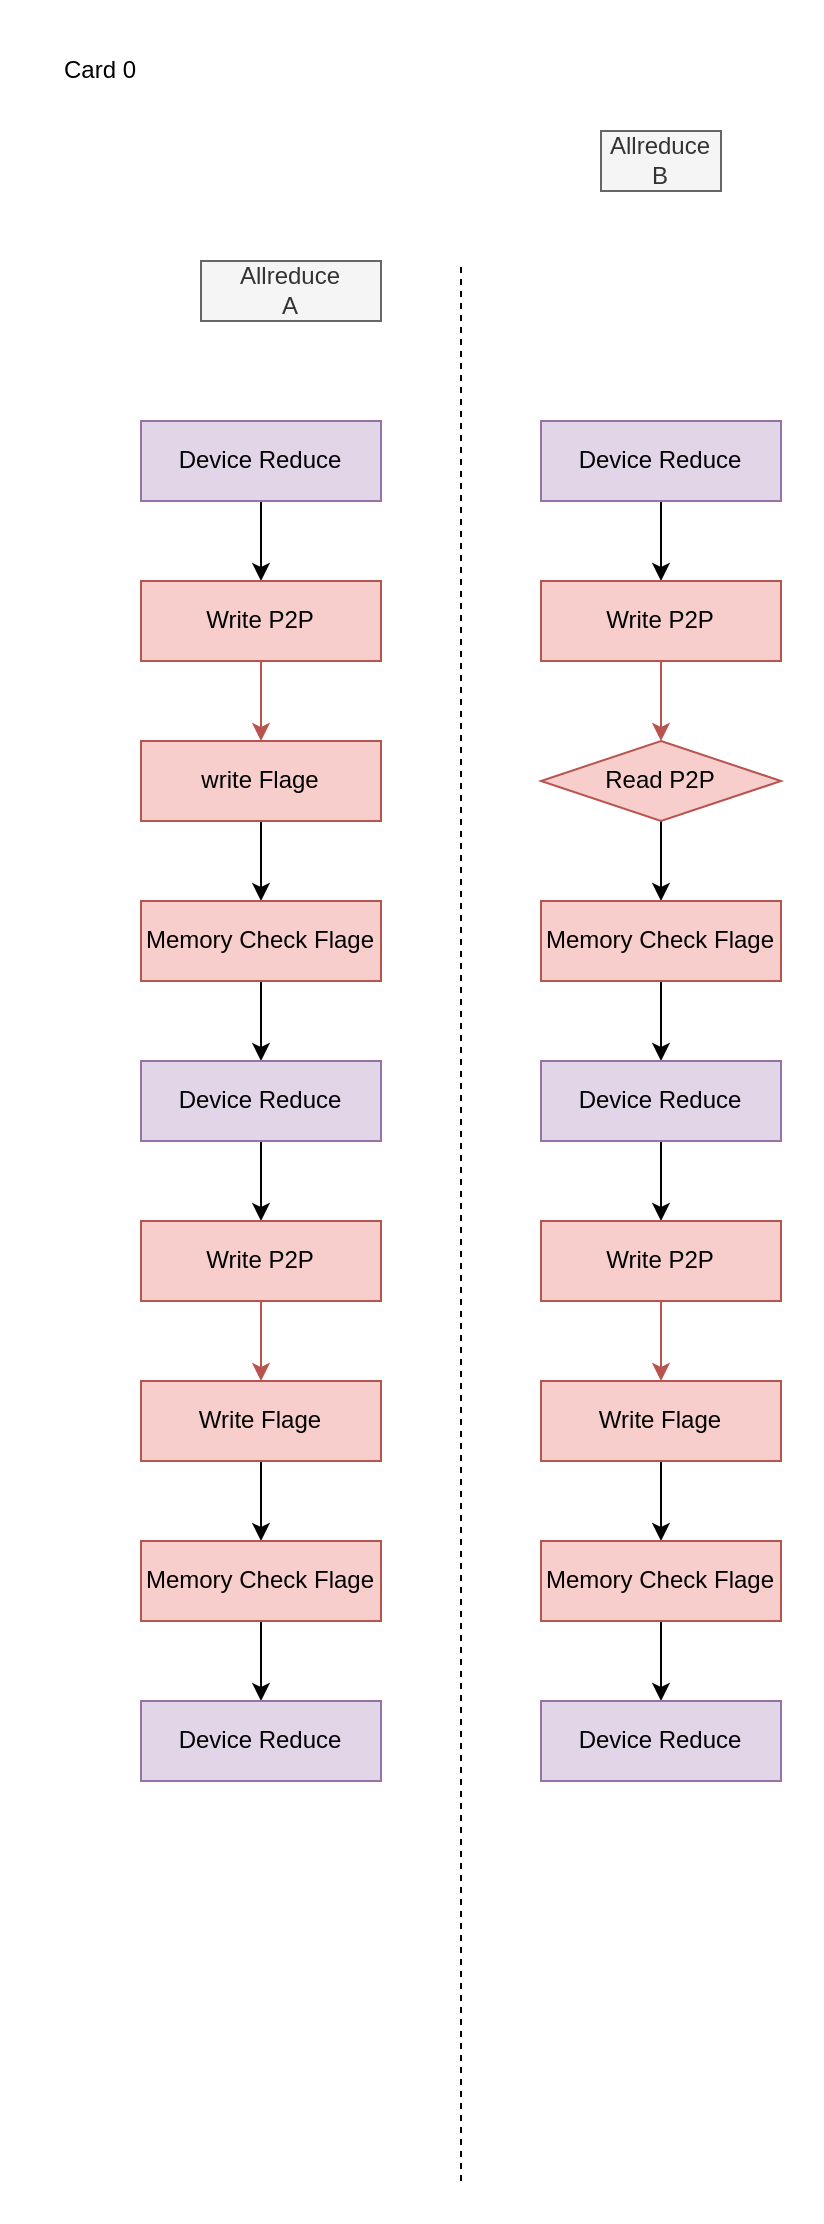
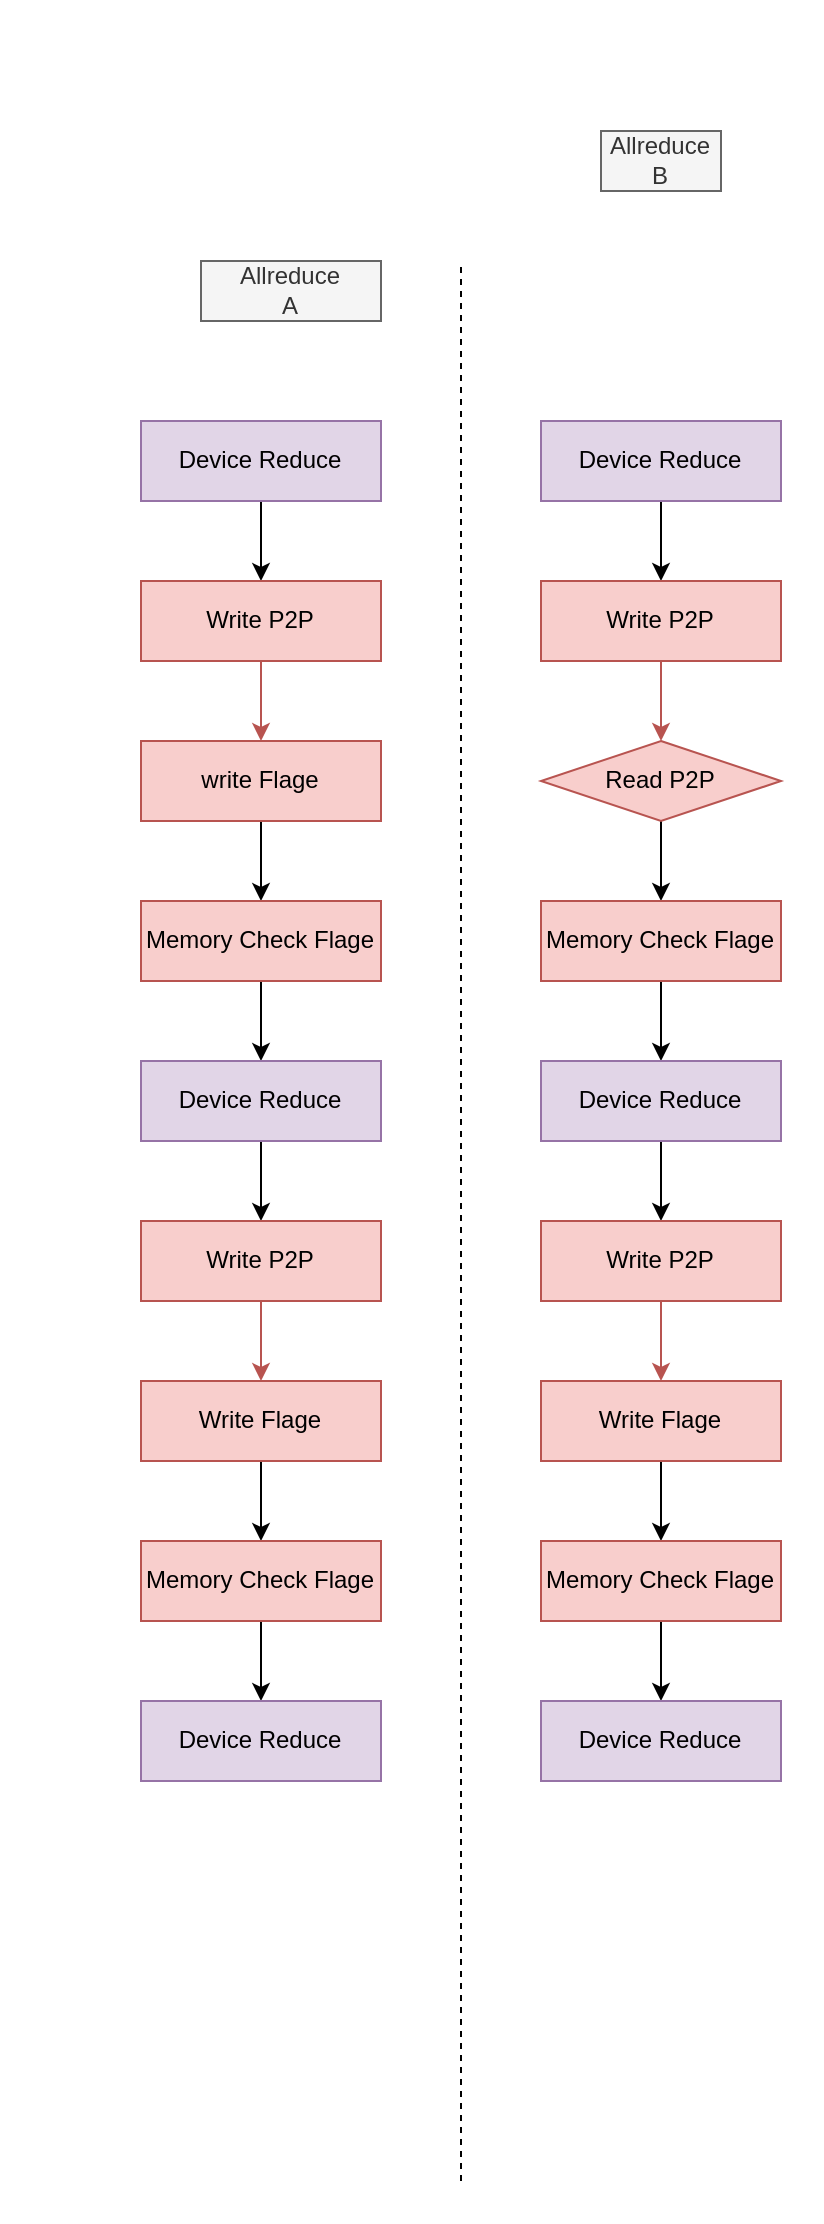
  <mxCell id="0" />
  <mxCell id="1" parent="0" />
  <mxCell id="2" value="" style="endArrow=none;dashed=1;html=1;rounded=0;" parent="1" edge="1"><mxGeometry width="50" height="50" relative="1" as="geometry"><mxPoint x="230" y="1090" as="sourcePoint" /><mxPoint x="230" y="130" as="targetPoint" /></mxGeometry></mxCell>
  <mxCell id="3" value="" style="edgeStyle=orthogonalEdgeStyle;rounded=0;orthogonalLoop=1;jettySize=auto;html=1;fillColor=#d5e8d4;strokeColor=#000000;" parent="1" source="4" target="6" edge="1"><mxGeometry relative="1" as="geometry" /></mxCell>
  <mxCell id="4" value="Device Reduce" style="rounded=0;whiteSpace=wrap;html=1;fillColor=#e1d5e7;strokeColor=#9673a6;" parent="1" vertex="1"><mxGeometry x="70" y="210" width="120" height="40" as="geometry" /></mxCell>
  <mxCell id="5" value="" style="edgeStyle=orthogonalEdgeStyle;rounded=0;orthogonalLoop=1;jettySize=auto;html=1;fillColor=#f8cecc;strokeColor=#b85450;" parent="1" source="6" target="8" edge="1"><mxGeometry relative="1" as="geometry" /></mxCell>
  <mxCell id="6" value="Write P2P" style="rounded=0;whiteSpace=wrap;html=1;fillColor=#f8cecc;strokeColor=#b85450;" parent="1" vertex="1"><mxGeometry x="70" y="290" width="120" height="40" as="geometry" /></mxCell>
  <mxCell id="7" value="" style="edgeStyle=orthogonalEdgeStyle;rounded=0;orthogonalLoop=1;jettySize=auto;html=1;" edge="1" parent="1" source="8" target="10"><mxGeometry relative="1" as="geometry" /></mxCell>
  <mxCell id="8" value="write Flage" style="rounded=0;whiteSpace=wrap;html=1;fillColor=#f8cecc;strokeColor=#b85450;" parent="1" vertex="1"><mxGeometry x="70" y="370" width="120" height="40" as="geometry" /></mxCell>
  <mxCell id="9" value="" style="edgeStyle=orthogonalEdgeStyle;rounded=0;orthogonalLoop=1;jettySize=auto;html=1;fillColor=#d5e8d4;strokeColor=#000000;" parent="1" source="10" target="12" edge="1"><mxGeometry relative="1" as="geometry" /></mxCell>
  <mxCell id="10" value="Memory Check Flage" style="rounded=0;whiteSpace=wrap;html=1;fillColor=#f8cecc;strokeColor=#b85450;" parent="1" vertex="1"><mxGeometry x="70" y="450" width="120" height="40" as="geometry" /></mxCell>
  <mxCell id="11" value="" style="edgeStyle=orthogonalEdgeStyle;rounded=0;orthogonalLoop=1;jettySize=auto;html=1;" parent="1" source="12" target="27" edge="1"><mxGeometry relative="1" as="geometry" /></mxCell>
  <mxCell id="12" value="Device Reduce" style="rounded=0;whiteSpace=wrap;html=1;fillColor=#e1d5e7;strokeColor=#9673a6;" parent="1" vertex="1"><mxGeometry x="70" y="530" width="120" height="40" as="geometry" /></mxCell>
  <mxCell id="13" value="" style="edgeStyle=orthogonalEdgeStyle;rounded=0;orthogonalLoop=1;jettySize=auto;html=1;fillColor=#d5e8d4;strokeColor=#000000;" parent="1" source="14" target="16" edge="1"><mxGeometry relative="1" as="geometry" /></mxCell>
  <mxCell id="14" value="Device Reduce" style="rounded=0;whiteSpace=wrap;html=1;fillColor=#e1d5e7;strokeColor=#9673a6;" parent="1" vertex="1"><mxGeometry x="270" y="210" width="120" height="40" as="geometry" /></mxCell>
  <mxCell id="15" value="" style="edgeStyle=orthogonalEdgeStyle;rounded=0;orthogonalLoop=1;jettySize=auto;html=1;fillColor=#f8cecc;strokeColor=#b85450;" parent="1" source="16" target="18" edge="1"><mxGeometry relative="1" as="geometry" /></mxCell>
  <mxCell id="16" value="Write P2P" style="rounded=0;whiteSpace=wrap;html=1;fillColor=#f8cecc;strokeColor=#b85450;" parent="1" vertex="1"><mxGeometry x="270" y="290" width="120" height="40" as="geometry" /></mxCell>
  <mxCell id="17" value="" style="edgeStyle=orthogonalEdgeStyle;rounded=0;orthogonalLoop=1;jettySize=auto;html=1;" edge="1" parent="1" source="18" target="20"><mxGeometry relative="1" as="geometry" /></mxCell>
  <mxCell id="18" value="Read P2P" style="rhombus;whiteSpace=wrap;html=1;fillColor=#f8cecc;strokeColor=#b85450;" parent="1" vertex="1"><mxGeometry x="270" y="370" width="120" height="40" as="geometry" /></mxCell>
  <mxCell id="19" value="" style="edgeStyle=orthogonalEdgeStyle;rounded=0;orthogonalLoop=1;jettySize=auto;html=1;fillColor=#d5e8d4;strokeColor=#000000;" parent="1" source="20" target="22" edge="1"><mxGeometry relative="1" as="geometry" /></mxCell>
  <mxCell id="20" value="Memory Check Flage" style="rounded=0;whiteSpace=wrap;html=1;fillColor=#f8cecc;strokeColor=#b85450;" parent="1" vertex="1"><mxGeometry x="270" y="450" width="120" height="40" as="geometry" /></mxCell>
  <mxCell id="21" value="" style="edgeStyle=orthogonalEdgeStyle;rounded=0;orthogonalLoop=1;jettySize=auto;html=1;" parent="1" source="22" target="34" edge="1"><mxGeometry relative="1" as="geometry" /></mxCell>
  <mxCell id="22" value="Device Reduce" style="rounded=0;whiteSpace=wrap;html=1;fillColor=#e1d5e7;strokeColor=#9673a6;" parent="1" vertex="1"><mxGeometry x="270" y="530" width="120" height="40" as="geometry" /></mxCell>
  <mxCell id="23" value="Allreduce&lt;br&gt;B" style="text;html=1;strokeColor=#666666;fillColor=#f5f5f5;align=center;verticalAlign=middle;whiteSpace=wrap;rounded=0;fontColor=#333333;" parent="1" vertex="1"><mxGeometry x="300" y="65" width="60" height="30" as="geometry" /></mxCell>
  <mxCell id="24" value="Allreduce&lt;br&gt;A" style="text;html=1;strokeColor=#666666;fillColor=#f5f5f5;align=center;verticalAlign=middle;whiteSpace=wrap;rounded=0;fontColor=#333333;" parent="1" vertex="1"><mxGeometry x="100" y="130" width="90" height="30" as="geometry" /></mxCell>
- <mxCell id="25" value="Card 0" style="text;html=1;strokeColor=none;fillColor=none;align=center;verticalAlign=middle;whiteSpace=wrap;rounded=0;" parent="1" vertex="1"><mxGeometry x="20" y="20" width="60" height="30" as="geometry" /></mxCell>
  <mxCell id="26" value="" style="edgeStyle=orthogonalEdgeStyle;rounded=0;orthogonalLoop=1;jettySize=auto;html=1;fillColor=#f8cecc;strokeColor=#b85450;" parent="1" source="27" target="29" edge="1"><mxGeometry relative="1" as="geometry" /></mxCell>
  <mxCell id="27" value="Write P2P" style="rounded=0;whiteSpace=wrap;html=1;fillColor=#f8cecc;strokeColor=#b85450;" parent="1" vertex="1"><mxGeometry x="70" y="610" width="120" height="40" as="geometry" /></mxCell>
  <mxCell id="28" value="" style="edgeStyle=orthogonalEdgeStyle;rounded=0;orthogonalLoop=1;jettySize=auto;html=1;" edge="1" parent="1" source="29" target="31"><mxGeometry relative="1" as="geometry" /></mxCell>
  <mxCell id="29" value="Write Flage" style="rounded=0;whiteSpace=wrap;html=1;fillColor=#f8cecc;strokeColor=#b85450;" parent="1" vertex="1"><mxGeometry x="70" y="690" width="120" height="40" as="geometry" /></mxCell>
  <mxCell id="30" value="" style="edgeStyle=orthogonalEdgeStyle;rounded=0;orthogonalLoop=1;jettySize=auto;html=1;fillColor=#d5e8d4;strokeColor=#000000;" parent="1" source="31" target="32" edge="1"><mxGeometry relative="1" as="geometry" /></mxCell>
  <mxCell id="31" value="Memory Check Flage" style="rounded=0;whiteSpace=wrap;html=1;fillColor=#f8cecc;strokeColor=#b85450;" parent="1" vertex="1"><mxGeometry x="70" y="770" width="120" height="40" as="geometry" /></mxCell>
  <mxCell id="32" value="Device Reduce" style="rounded=0;whiteSpace=wrap;html=1;fillColor=#e1d5e7;strokeColor=#9673a6;" parent="1" vertex="1"><mxGeometry x="70" y="850" width="120" height="40" as="geometry" /></mxCell>
  <mxCell id="33" value="" style="edgeStyle=orthogonalEdgeStyle;rounded=0;orthogonalLoop=1;jettySize=auto;html=1;fillColor=#f8cecc;strokeColor=#b85450;" parent="1" source="34" target="36" edge="1"><mxGeometry relative="1" as="geometry" /></mxCell>
  <mxCell id="34" value="Write P2P" style="rounded=0;whiteSpace=wrap;html=1;fillColor=#f8cecc;strokeColor=#b85450;" parent="1" vertex="1"><mxGeometry x="270" y="610" width="120" height="40" as="geometry" /></mxCell>
  <mxCell id="35" value="" style="edgeStyle=orthogonalEdgeStyle;rounded=0;orthogonalLoop=1;jettySize=auto;html=1;" edge="1" parent="1" source="36" target="38"><mxGeometry relative="1" as="geometry" /></mxCell>
  <mxCell id="36" value="Write Flage" style="rounded=0;whiteSpace=wrap;html=1;fillColor=#f8cecc;strokeColor=#b85450;" parent="1" vertex="1"><mxGeometry x="270" y="690" width="120" height="40" as="geometry" /></mxCell>
  <mxCell id="37" value="" style="edgeStyle=orthogonalEdgeStyle;rounded=0;orthogonalLoop=1;jettySize=auto;html=1;fillColor=#d5e8d4;strokeColor=#000000;" parent="1" source="38" target="39" edge="1"><mxGeometry relative="1" as="geometry" /></mxCell>
  <mxCell id="38" value="Memory Check Flage" style="rounded=0;whiteSpace=wrap;html=1;fillColor=#f8cecc;strokeColor=#b85450;" parent="1" vertex="1"><mxGeometry x="270" y="770" width="120" height="40" as="geometry" /></mxCell>
  <mxCell id="39" value="Device Reduce" style="rounded=0;whiteSpace=wrap;html=1;fillColor=#e1d5e7;strokeColor=#9673a6;" parent="1" vertex="1"><mxGeometry x="270" y="850" width="120" height="40" as="geometry" /></mxCell>
